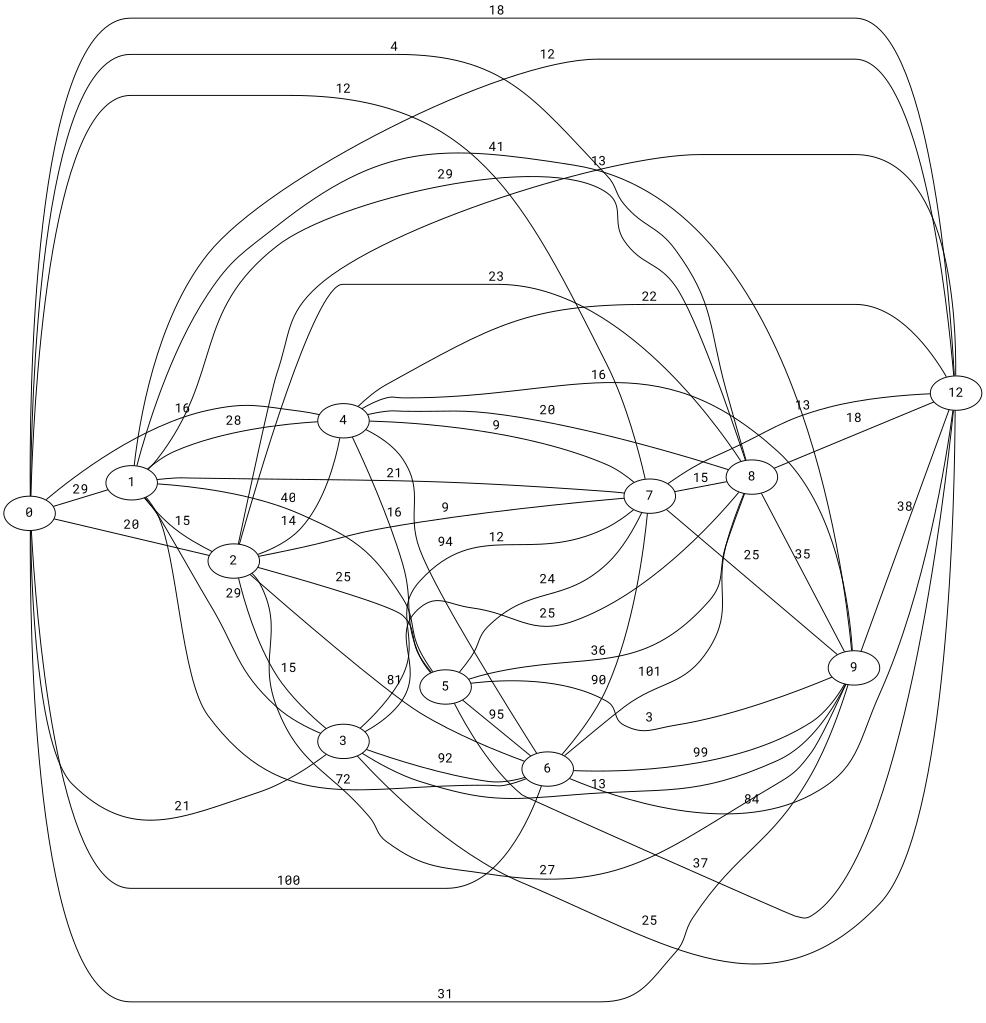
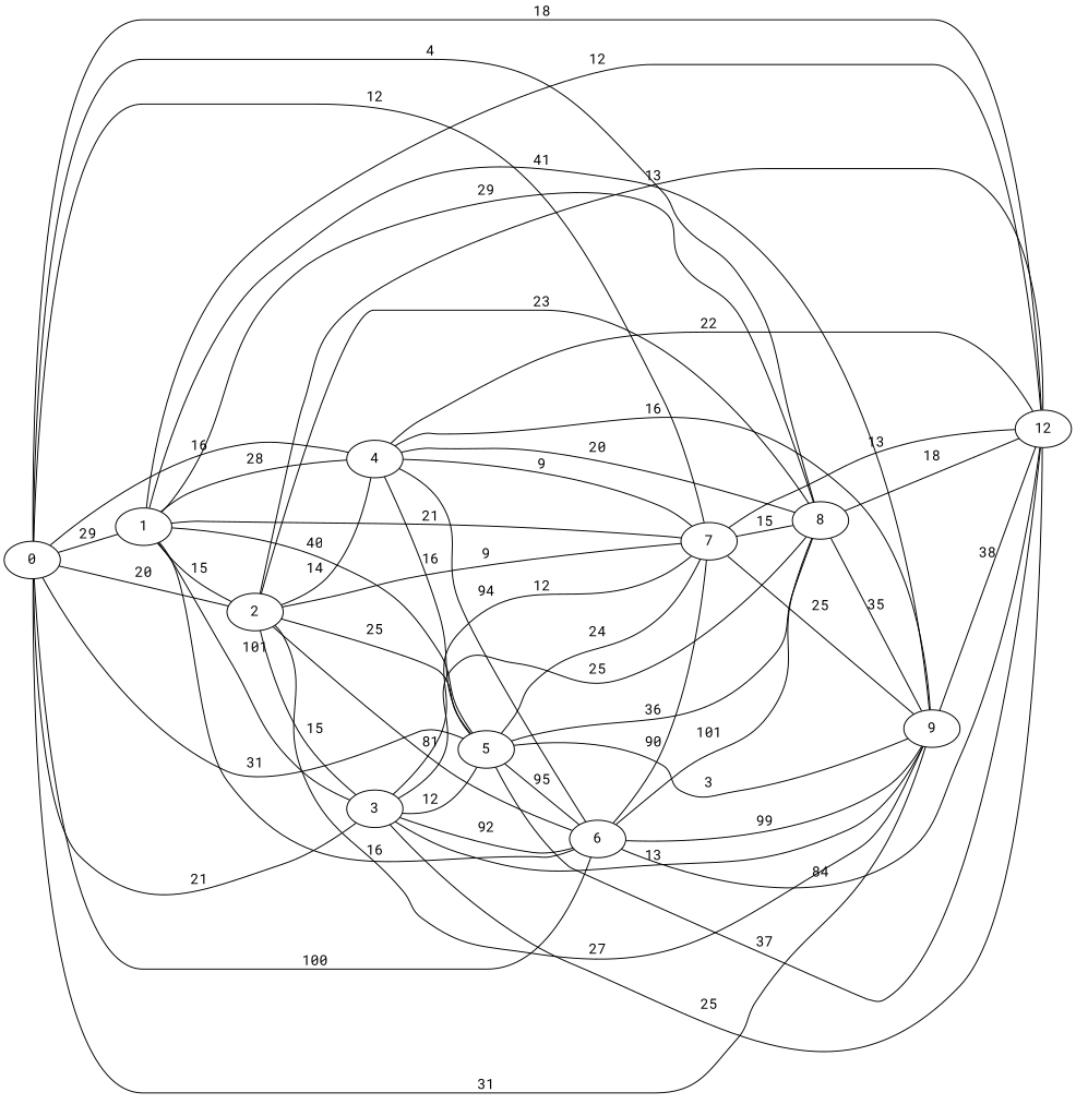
  graph {
    fontname="Roboto Mono"
    rankdir=LR
    node [fontname="Roboto Mono"]
    edge [fontname="Roboto Mono"]
    0
    1
    2
    3
    4
    5
    6
    7
    8
    9
    n11 [label=12]
    0 -- 1 [label=29]
    0 -- 2 [label=20]
    0 -- 3 [label=21]
    0 -- 4 [label=16]
+   0 -- 5 [label=31]
    0 -- 6 [label=100]
    0 -- 7 [label=12]
    0 -- 8 [label=4]
    0 -- 9 [label=31]
    0 -- n11 [label=18]
    1 -- 2 [label=15]
-   1 -- 3 [label=29]
+   1 -- 3 [label=101]
    1 -- 4 [label=28]
    1 -- 5 [label=40]
-   1 -- 6 [label=72]
+   1 -- 6 [label=16]
    1 -- 7 [label=21]
    1 -- 8 [label=29]
    1 -- 9 [label=41]
    1 -- n11 [label=12]
    2 -- 3 [label=15]
    2 -- 4 [label=14]
    2 -- 5 [label=25]
    2 -- 6 [label=81]
    2 -- 7 [label=9]
    2 -- 8 [label=23]
    2 -- 9 [label=27]
    2 -- n11 [label=13]
+   3 -- 5 [label=12]
    3 -- 6 [label=92]
    3 -- 7 [label=12]
    3 -- 8 [label=25]
    3 -- 9 [label=13]
    3 -- n11 [label=25]
    4 -- 5 [label=16]
    4 -- 6 [label=94]
    4 -- 7 [label=9]
    4 -- 8 [label=20]
    4 -- 9 [label=16]
    4 -- n11 [label=22]
    5 -- 6 [label=95]
    5 -- 7 [label=24]
    5 -- 8 [label=36]
    5 -- 9 [label=3]
    5 -- n11 [label=37]
    6 -- 7 [label=90]
    6 -- 8 [label=101]
    6 -- 9 [label=99]
    6 -- n11 [label=84]
    7 -- 8 [label=15]
    7 -- 9 [label=25]
    7 -- n11 [label=13]
    8 -- 9 [label=35]
    8 -- n11 [label=18]
    9 -- n11 [label=38]
  }
